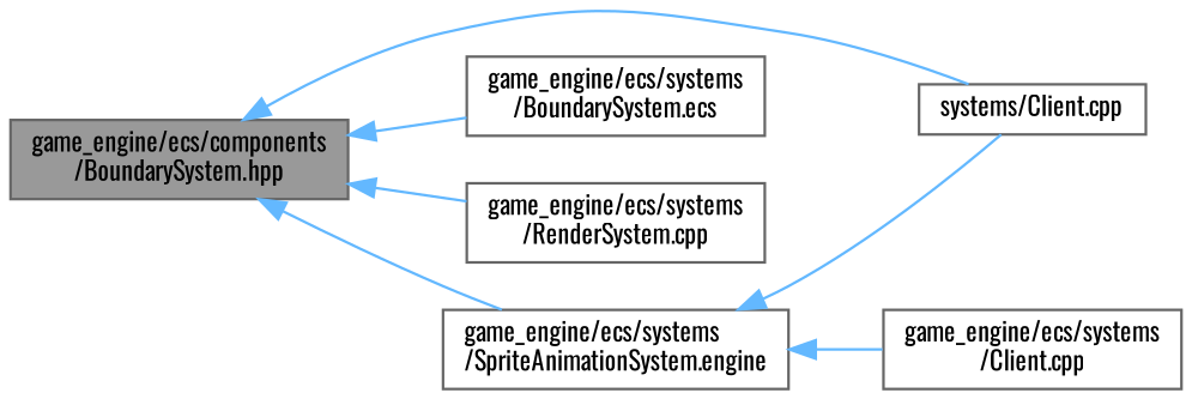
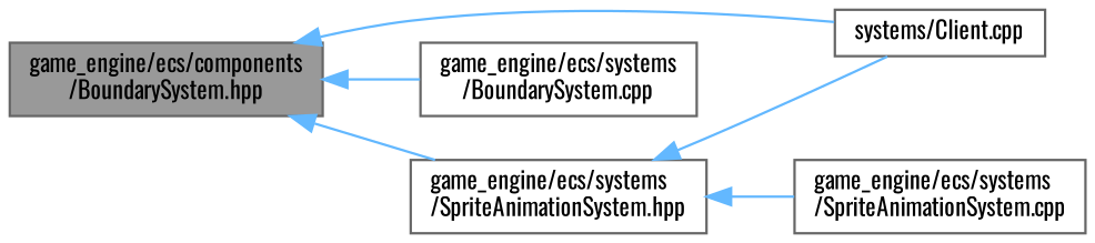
  digraph {
    fontname=Oswald
    rankdir=LR
    node [color=grey40 fillcolor=white fontname=Oswald fontsize=10 shape=box style=filled]
    edge [color=steelblue1 dir=back fontname=Oswald fontsize=10 labelfontname=Helvetica labelfontsize=10 style=solid]
    n1 [color=gray40 fillcolor=grey60 fontcolor=black height=0.2 label="game_engine/ecs/components\l/BoundarySystem.hpp" width=0.4]
    n2 [height=0.2 label="systems/Client.cpp" width=0.4]
-   n3 [height=0.2 label="game_engine/ecs/systems\l/BoundarySystem.ecs" width=0.4]
-   n4 [height=0.2 label="game_engine/ecs/systems\l/RenderSystem.cpp" width=0.4]
-   n5 [height=0.2 label="game_engine/ecs/systems\l/SpriteAnimationSystem.engine" width=0.4]
-   n6 [height=0.2 label="game_engine/ecs/systems\l/Client.cpp" width=0.4]
+   n3 [height=0.2 label="game_engine/ecs/systems\l/BoundarySystem.cpp" width=0.4]
+   n5 [height=0.2 label="game_engine/ecs/systems\l/SpriteAnimationSystem.hpp" width=0.4]
+   n6 [height=0.2 label="game_engine/ecs/systems\l/SpriteAnimationSystem.cpp" width=0.4]
    n1 -> n2
    n1 -> n3
-   n1 -> n4
    n1 -> n5
    n5 -> n2
    n5 -> n6
  }
